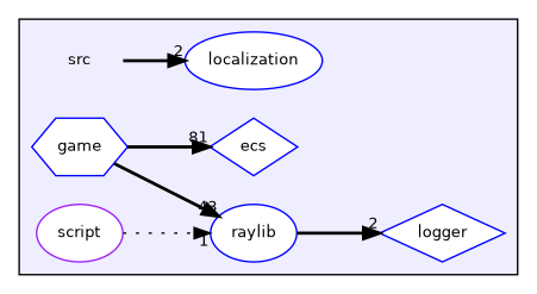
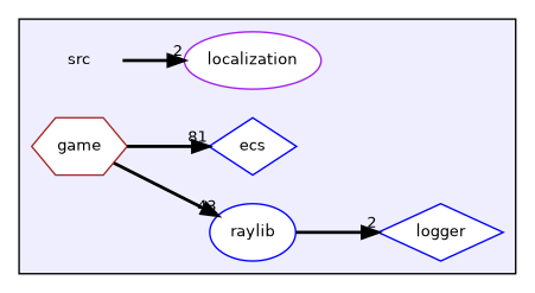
  digraph {
    compound=true
    rankdir=LR
    node [color=blue fontname=Helvetica fontsize=10 shape=ellipse fillcolor=white style=filled]
    edge [headlabel=2 labeldistance=1.5 labelfontname=Helvetica labelfontsize=10 style=bold]
    n1 [color=brown label=src shape=plaintext fillcolor="" style=""]
    n2 [label=ecs shape=diamond]
-   n3 [label=game shape=hexagon]
-   n4 [label=localization]
+   n3 [color=brown label=game shape=hexagon]
+   n4 [color=purple label=localization]
    n5 [label=logger shape=diamond]
    n6 [label=raylib]
-   n7 [color=purple label=script]
    subgraph cluster_1 {
      bgcolor="#eeeeff"
      pencolor=black
      n1
      n2
      n3
      n4
      n5
      n6
-     n7
    }
    n1 -> n4
    n3 -> n2 [headlabel=81]
    n3 -> n6 [headlabel=43]
    n6 -> n5
-   n7 -> n6 [headlabel=1 style=dotted]
  }
